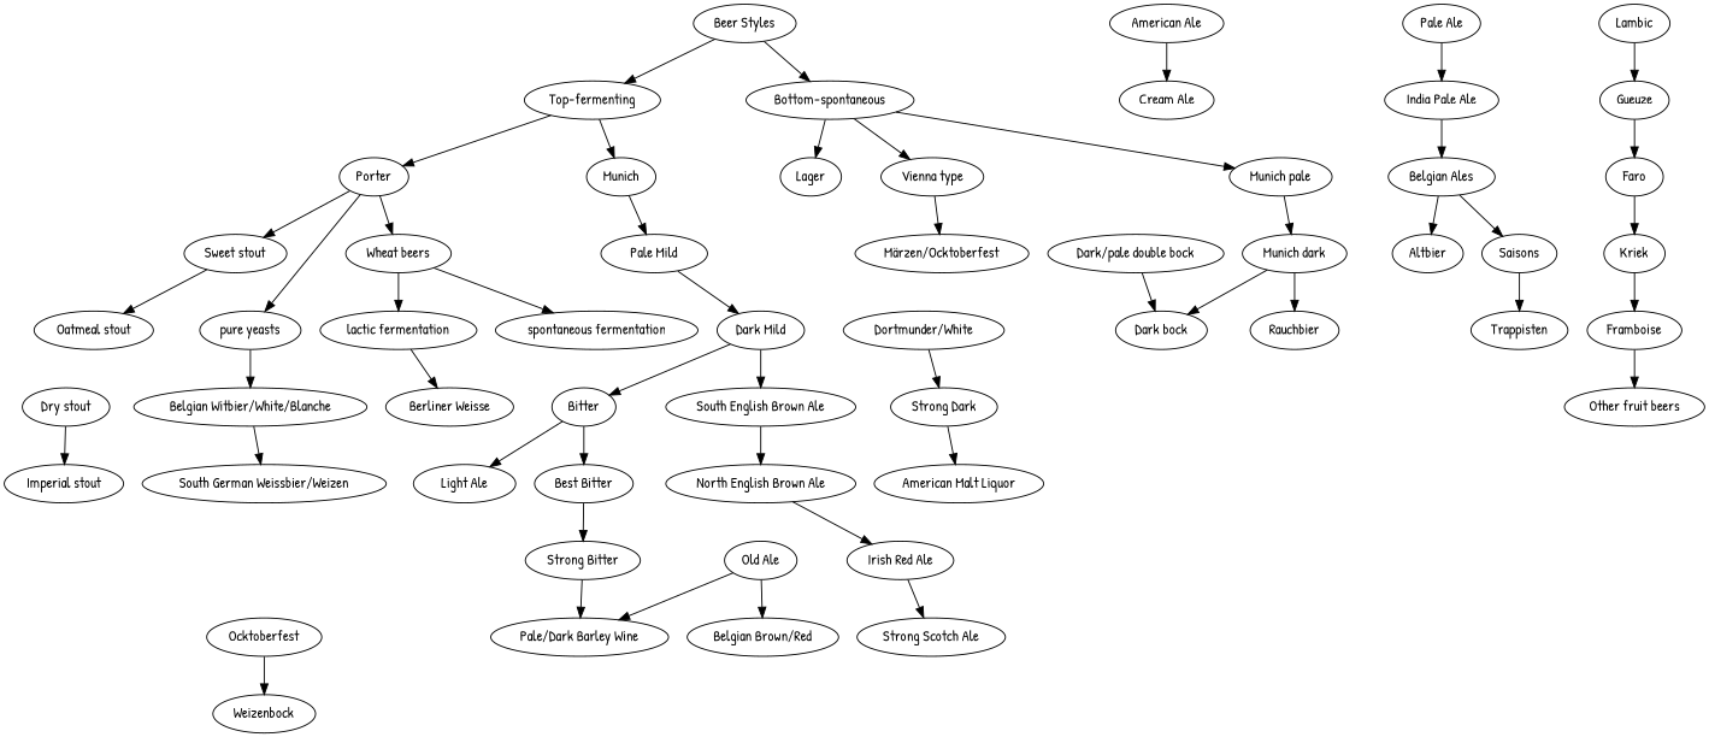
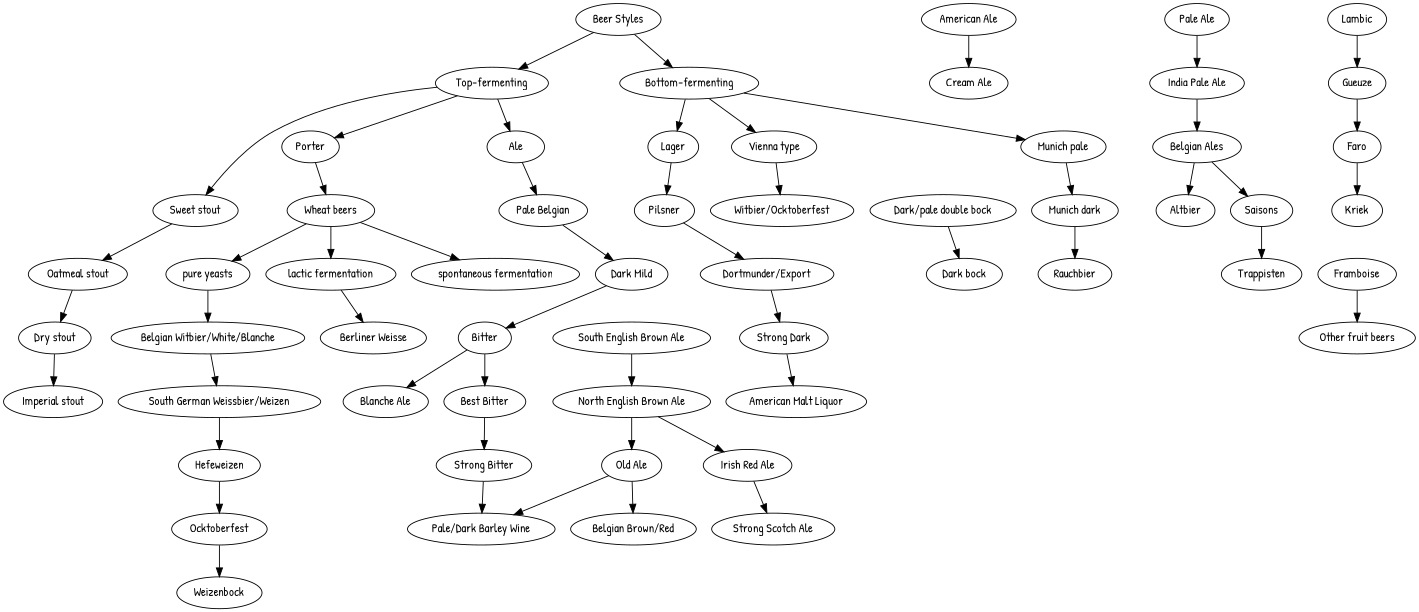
  digraph {
    fontname="Patrick Hand"
    node [fontname="Patrick Hand"]
    edge [fontname="Patrick Hand"]
    "Beer Styles"
    "Top-fermenting"
-   "Bottom-fermenting" [label="Bottom-spontaneous"]
+   "Bottom-fermenting"
    "Sweet stout"
    Porter
-   Ale [label=Munich]
+   Ale
    Lager
    "Vienna type"
    "Munich pale"
    "Wheat beers"
    "pure yeasts"
    "lactic fermentation"
    "spontaneous fermentation"
    "Oatmeal stout"
-   "Pale Mild"
-   "Märzen/Ocktoberfest"
+   "Pale Mild" [label="Pale Belgian"]
+   Pilsner
+   "Märzen/Ocktoberfest" [label="Witbier/Ocktoberfest"]
    "Munich dark"
    "Belgian Witbier/White/Blanche"
    "Berliner Weisse"
    "Dry stout"
    "Imperial stout"
    "Dark Mild"
    "American Ale"
    "Cream Ale"
    Bitter
    "South English Brown Ale"
-   "Light Ale"
+   "Light Ale" [label="Blanche Ale"]
    "Best Bitter"
    "North English Brown Ale"
    "Strong Bitter"
    "Irish Red Ale"
    "Old Ale"
    "Strong Scotch Ale"
    "Belgian Brown/Red"
    "Pale/Dark Barley Wine"
    "Pale Ale"
    "India Pale Ale"
    "Belgian Ales"
    Altbier
    Saisons
    Trappisten
    "South German Weissbier/Weizen"
    Lambic
    Gueuze
+   Hefeweizen
    n47 [label=Ocktoberfest]
    Weizenbock
    Faro
    Kriek
    Framboise
    "Other fruit beers"
-   "Dortmunder/Export" [label="Dortmunder/White"]
+   "Dortmunder/Export"
    "Dark bock"
    Rauchbier
    n56 [label="Strong Dark"]
    "American Malt Liquor"
    "Dark/pale double bock"
    "Beer Styles" -> "Top-fermenting"
    "Beer Styles" -> "Bottom-fermenting"
-   Porter -> "Sweet stout"
+   "Top-fermenting" -> "Sweet stout"
    "Top-fermenting" -> Porter
    "Top-fermenting" -> Ale
    "Bottom-fermenting" -> Lager
    "Bottom-fermenting" -> "Vienna type"
    "Bottom-fermenting" -> "Munich pale"
    "Sweet stout" -> "Oatmeal stout"
    Porter -> "Wheat beers"
    Ale -> "Pale Mild"
+   Lager -> Pilsner
    "Vienna type" -> "Märzen/Ocktoberfest"
    "Munich pale" -> "Munich dark"
-   Porter -> "pure yeasts"
+   "Wheat beers" -> "pure yeasts"
    "Wheat beers" -> "lactic fermentation"
    "Wheat beers" -> "spontaneous fermentation"
    "pure yeasts" -> "Belgian Witbier/White/Blanche"
    "lactic fermentation" -> "Berliner Weisse"
+   "Oatmeal stout" -> "Dry stout"
    "Pale Mild" -> "Dark Mild"
-   "Munich dark" -> "Dark bock"
+   Pilsner -> "Dortmunder/Export"
    "Munich dark" -> Rauchbier
    "Belgian Witbier/White/Blanche" -> "South German Weissbier/Weizen"
    "Dry stout" -> "Imperial stout"
    "Dark Mild" -> Bitter
-   "Dark Mild" -> "South English Brown Ale"
    "American Ale" -> "Cream Ale"
    Bitter -> "Light Ale"
    Bitter -> "Best Bitter"
    "South English Brown Ale" -> "North English Brown Ale"
    "Best Bitter" -> "Strong Bitter"
    "North English Brown Ale" -> "Irish Red Ale"
+   "North English Brown Ale" -> "Old Ale"
    "Strong Bitter" -> "Pale/Dark Barley Wine"
    "Irish Red Ale" -> "Strong Scotch Ale"
    "Old Ale" -> "Belgian Brown/Red"
    "Old Ale" -> "Pale/Dark Barley Wine"
    "Pale Ale" -> "India Pale Ale"
    "India Pale Ale" -> "Belgian Ales"
    "Belgian Ales" -> Altbier
    "Belgian Ales" -> Saisons
    Saisons -> Trappisten
+   "South German Weissbier/Weizen" -> Hefeweizen
    Lambic -> Gueuze
    Gueuze -> Faro
+   Hefeweizen -> n47
    n47 -> Weizenbock
    Faro -> Kriek
-   Kriek -> Framboise
    Framboise -> "Other fruit beers"
    "Dortmunder/Export" -> n56
    n56 -> "American Malt Liquor"
    "Dark/pale double bock" -> "Dark bock"
  }
